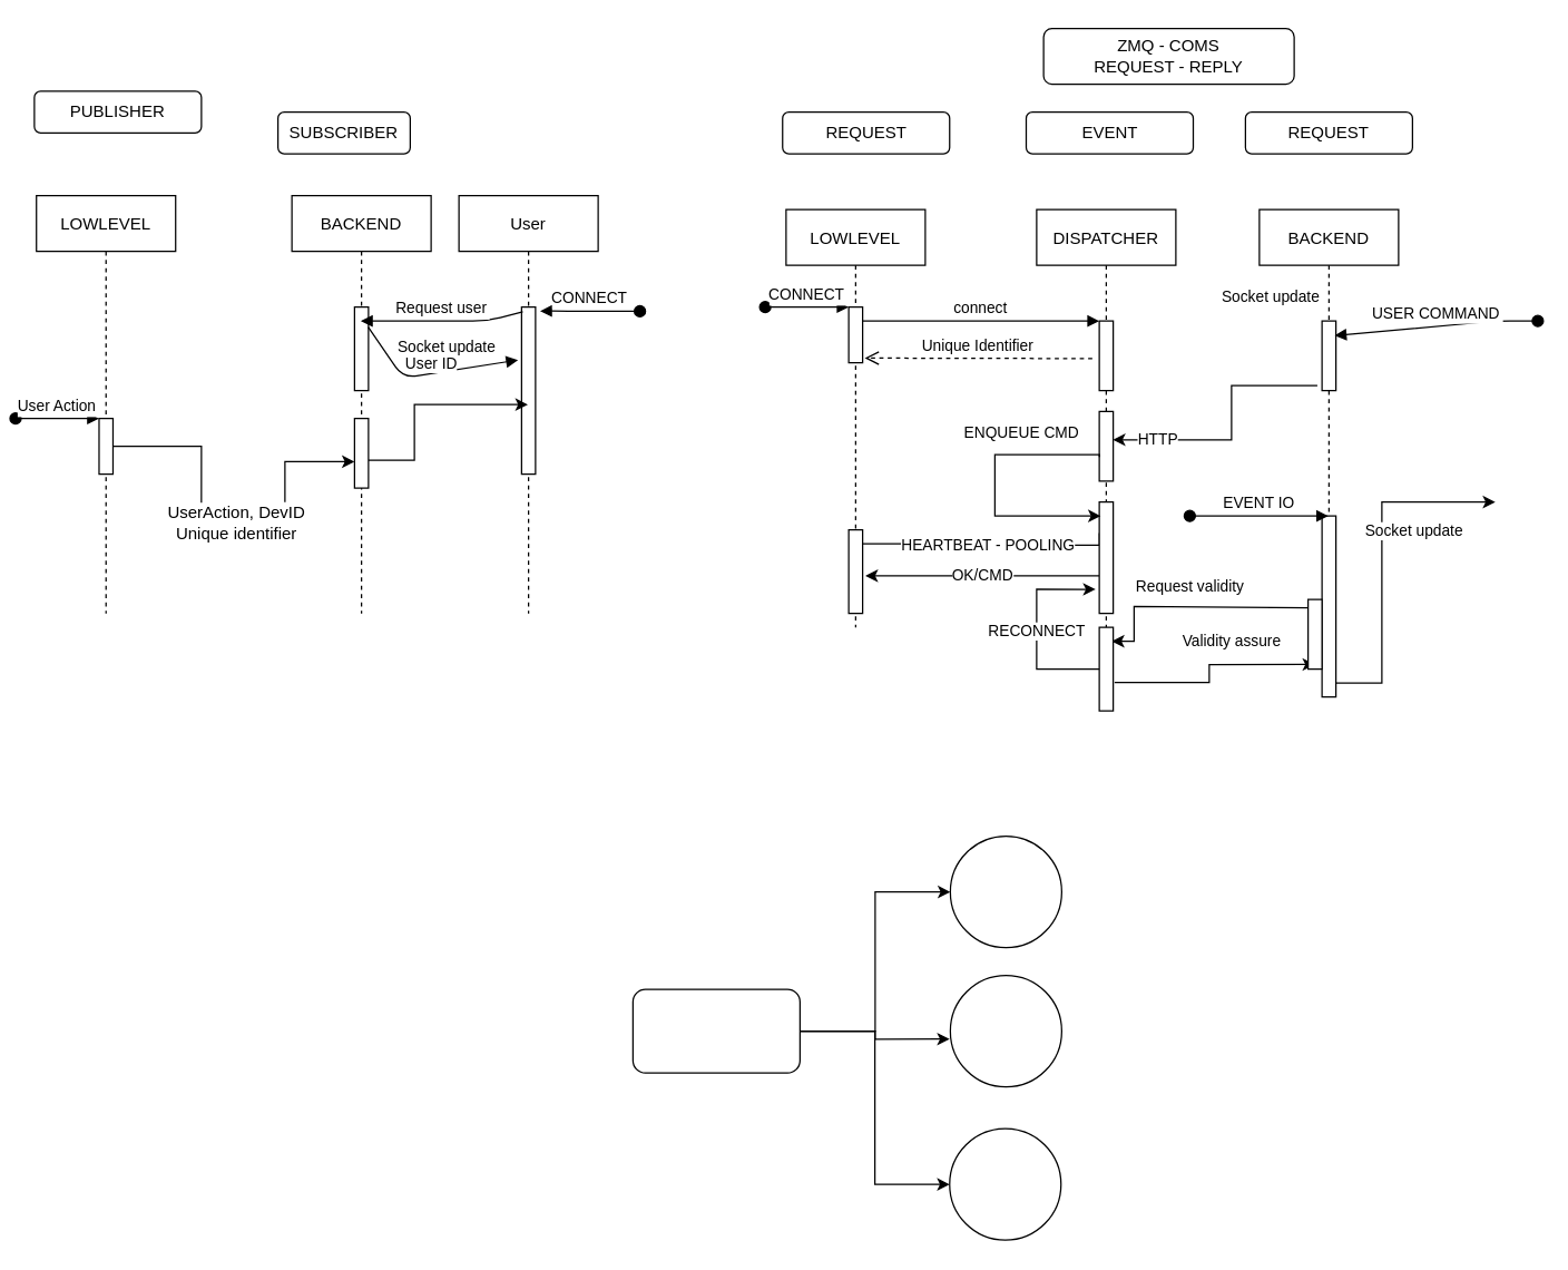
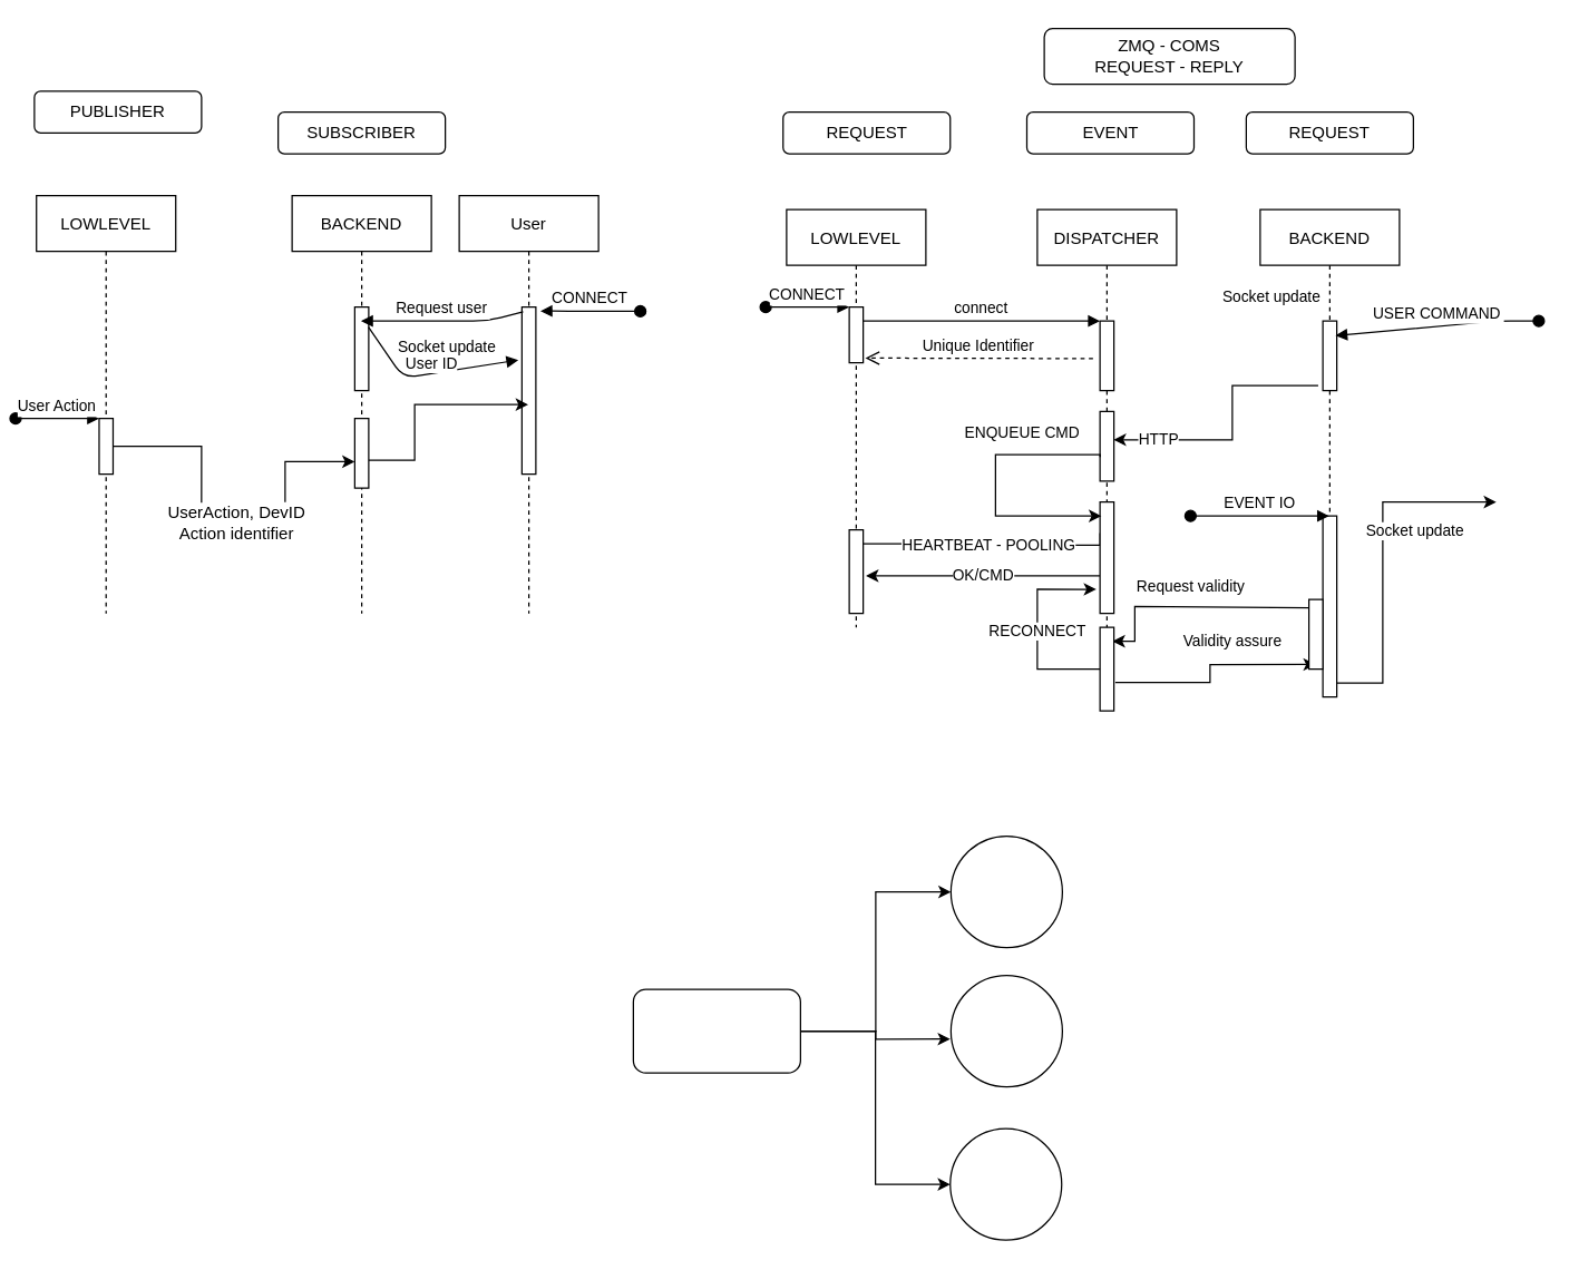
  <mxCell id="0" />
  <mxCell id="1" parent="0" />
  <mxCell id="2" value="LOWLEVEL" style="shape=umlLifeline;perimeter=lifelinePerimeter;container=1;collapsible=0;recursiveResize=0;rounded=0;shadow=0;strokeWidth=1;" parent="1" vertex="1"><mxGeometry x="21.48" y="140" width="100" height="300" as="geometry" /></mxCell>
  <mxCell id="3" value="" style="points=[];perimeter=orthogonalPerimeter;rounded=0;shadow=0;strokeWidth=1;" parent="2" vertex="1"><mxGeometry x="45" y="160" width="10" height="40" as="geometry" /></mxCell>
  <mxCell id="4" value="User Action" style="verticalAlign=bottom;startArrow=oval;endArrow=block;startSize=8;shadow=0;strokeWidth=1;" parent="2" target="3" edge="1"><mxGeometry relative="1" as="geometry"><mxPoint x="-15" y="160" as="sourcePoint" /></mxGeometry></mxCell>
  <mxCell id="5" value="BACKEND" style="shape=umlLifeline;perimeter=lifelinePerimeter;container=1;collapsible=0;recursiveResize=0;rounded=0;shadow=0;strokeWidth=1;" parent="1" vertex="1"><mxGeometry x="205" y="140" width="100" height="300" as="geometry" /></mxCell>
  <mxCell id="6" value="" style="points=[];perimeter=orthogonalPerimeter;rounded=0;shadow=0;strokeWidth=1;" parent="5" vertex="1"><mxGeometry x="45" y="80" width="10" height="60" as="geometry" /></mxCell>
  <mxCell id="7" value="User" style="shape=umlLifeline;perimeter=lifelinePerimeter;container=1;collapsible=0;recursiveResize=0;rounded=0;shadow=0;strokeWidth=1;" parent="1" vertex="1"><mxGeometry x="325" y="140" width="100" height="300" as="geometry" /></mxCell>
  <mxCell id="8" value="" style="points=[];perimeter=orthogonalPerimeter;rounded=0;shadow=0;strokeWidth=1;" parent="7" vertex="1"><mxGeometry x="45" y="80" width="10" height="120" as="geometry" /></mxCell>
  <mxCell id="9" value="Request user" style="verticalAlign=bottom;endArrow=block;shadow=0;strokeWidth=1;exitX=0.086;exitY=0.029;exitDx=0;exitDy=0;exitPerimeter=0;" parent="1" source="8" target="5" edge="1"><mxGeometry relative="1" as="geometry"><mxPoint x="215" y="260" as="sourcePoint" /><mxPoint x="385" y="260" as="targetPoint" /><Array as="points"><mxPoint x="345" y="230" /></Array></mxGeometry></mxCell>
  <mxCell id="10" value="CONNECT" style="verticalAlign=bottom;startArrow=oval;endArrow=block;startSize=8;shadow=0;strokeWidth=1;entryX=1.328;entryY=0.024;entryDx=0;entryDy=0;entryPerimeter=0;" parent="1" target="8" edge="1"><mxGeometry relative="1" as="geometry"><mxPoint x="455" y="223" as="sourcePoint" /><mxPoint x="475" y="210" as="targetPoint" /></mxGeometry></mxCell>
  <mxCell id="11" value="" style="verticalAlign=bottom;endArrow=block;shadow=0;strokeWidth=1;exitX=0.983;exitY=0.24;exitDx=0;exitDy=0;exitPerimeter=0;entryX=-0.259;entryY=0.317;entryDx=0;entryDy=0;entryPerimeter=0;" parent="1" source="6" target="8" edge="1"><mxGeometry relative="1" as="geometry"><mxPoint x="380.86" y="234.64" as="sourcePoint" /><mxPoint x="375" y="240" as="targetPoint" /><Array as="points"><mxPoint x="285" y="271" /></Array></mxGeometry></mxCell>
  <mxCell id="12" value="User ID" style="edgeLabel;html=1;align=center;verticalAlign=middle;resizable=0;points=[];" parent="11" vertex="1" connectable="0"><mxGeometry x="-0.148" y="-1" relative="1" as="geometry"><mxPoint x="10" y="-10" as="offset" /></mxGeometry></mxCell>
  <mxCell id="13" style="edgeStyle=orthogonalEdgeStyle;rounded=0;orthogonalLoop=1;jettySize=auto;html=1;startArrow=none;" parent="1" source="17" target="16" edge="1"><mxGeometry relative="1" as="geometry"><mxPoint x="122.59" y="300.45" as="targetPoint" /><Array as="points"><mxPoint x="200" y="331" /></Array></mxGeometry></mxCell>
  <mxCell id="14" value="" style="edgeStyle=orthogonalEdgeStyle;rounded=0;orthogonalLoop=1;jettySize=auto;html=1;" parent="1" source="16" target="7" edge="1"><mxGeometry relative="1" as="geometry"><Array as="points"><mxPoint x="293" y="330" /><mxPoint x="293" y="290" /></Array></mxGeometry></mxCell>
  <mxCell id="15" value="Socket update" style="edgeLabel;html=1;align=center;verticalAlign=middle;resizable=0;points=[];" parent="14" vertex="1" connectable="0"><mxGeometry x="-0.372" y="2" relative="1" as="geometry"><mxPoint x="24" y="-66" as="offset" /></mxGeometry></mxCell>
  <mxCell id="16" value="" style="points=[];perimeter=orthogonalPerimeter;rounded=0;shadow=0;strokeWidth=1;" parent="1" vertex="1"><mxGeometry x="250" y="300" width="10" height="50" as="geometry" /></mxCell>
- <mxCell id="17" value="UserAction, DevID&lt;br&gt;Unique identifier" style="text;html=1;align=center;verticalAlign=middle;resizable=0;points=[];autosize=1;strokeColor=none;" parent="1" vertex="1"><mxGeometry x="110" y="360" width="110" height="30" as="geometry" /></mxCell>
+ <mxCell id="17" value="UserAction, DevID&lt;br&gt;Action identifier" style="text;html=1;align=center;verticalAlign=middle;resizable=0;points=[];autosize=1;strokeColor=none;" parent="1" vertex="1"><mxGeometry x="110" y="360" width="110" height="30" as="geometry" /></mxCell>
  <mxCell id="18" value="" style="edgeStyle=orthogonalEdgeStyle;rounded=0;orthogonalLoop=1;jettySize=auto;html=1;entryX=0.259;entryY=0.015;entryDx=0;entryDy=0;entryPerimeter=0;endArrow=none;" parent="1" source="3" edge="1"><mxGeometry relative="1" as="geometry"><mxPoint x="76.48" y="320.034" as="sourcePoint" /><mxPoint x="139.97" y="360.45" as="targetPoint" /><Array as="points"><mxPoint x="139.48" y="320" /></Array></mxGeometry></mxCell>
  <mxCell id="19" value="PUBLISHER" style="rounded=1;whiteSpace=wrap;html=1;" parent="1" vertex="1"><mxGeometry x="20" y="65" width="120" height="30" as="geometry" /></mxCell>
- <mxCell id="20" value="SUBSCRIBER" style="rounded=1;whiteSpace=wrap;html=1;" parent="1" vertex="1"><mxGeometry x="195" y="80" width="95" height="30" as="geometry" /></mxCell>
+ <mxCell id="20" value="SUBSCRIBER" style="rounded=1;whiteSpace=wrap;html=1;" parent="1" vertex="1"><mxGeometry x="195" y="80" width="120" height="30" as="geometry" /></mxCell>
  <mxCell id="21" value="REQUEST" style="rounded=1;whiteSpace=wrap;html=1;" parent="1" vertex="1"><mxGeometry x="557.5" y="80" width="120" height="30" as="geometry" /></mxCell>
  <mxCell id="22" value="EVENT" style="rounded=1;whiteSpace=wrap;html=1;" parent="1" vertex="1"><mxGeometry x="732.5" y="80" width="120" height="30" as="geometry" /></mxCell>
  <mxCell id="23" value="ZMQ - COMS&lt;br&gt;REQUEST - REPLY" style="rounded=1;whiteSpace=wrap;html=1;" parent="1" vertex="1"><mxGeometry x="745" y="20" width="180" height="40" as="geometry" /></mxCell>
  <mxCell id="24" value="LOWLEVEL" style="shape=umlLifeline;perimeter=lifelinePerimeter;container=1;collapsible=0;recursiveResize=0;rounded=0;shadow=0;strokeWidth=1;" parent="1" vertex="1"><mxGeometry x="560" y="150" width="100" height="300" as="geometry" /></mxCell>
  <mxCell id="25" value="" style="points=[];perimeter=orthogonalPerimeter;rounded=0;shadow=0;strokeWidth=1;" parent="24" vertex="1"><mxGeometry x="45" y="70" width="10" height="40" as="geometry" /></mxCell>
  <mxCell id="26" value="CONNECT" style="verticalAlign=bottom;startArrow=oval;endArrow=block;startSize=8;shadow=0;strokeWidth=1;" parent="24" target="25" edge="1"><mxGeometry relative="1" as="geometry"><mxPoint x="-15" y="70" as="sourcePoint" /></mxGeometry></mxCell>
  <mxCell id="27" value="" style="points=[];perimeter=orthogonalPerimeter;rounded=0;shadow=0;strokeWidth=1;" parent="24" vertex="1"><mxGeometry x="45" y="230" width="10" height="60" as="geometry" /></mxCell>
  <mxCell id="28" value="DISPATCHER" style="shape=umlLifeline;perimeter=lifelinePerimeter;container=1;collapsible=0;recursiveResize=0;rounded=0;shadow=0;strokeWidth=1;" parent="1" vertex="1"><mxGeometry x="740" y="150" width="100" height="300" as="geometry" /></mxCell>
  <mxCell id="29" value="" style="points=[];perimeter=orthogonalPerimeter;rounded=0;shadow=0;strokeWidth=1;" parent="28" vertex="1"><mxGeometry x="45" y="80" width="10" height="50" as="geometry" /></mxCell>
  <mxCell id="30" value="" style="points=[];perimeter=orthogonalPerimeter;rounded=0;shadow=0;strokeWidth=1;" parent="28" vertex="1"><mxGeometry x="45" y="145" width="10" height="50" as="geometry" /></mxCell>
  <mxCell id="31" value="Unique Identifier" style="verticalAlign=bottom;endArrow=open;dashed=1;endSize=8;shadow=0;strokeWidth=1;entryX=1.155;entryY=0.916;entryDx=0;entryDy=0;entryPerimeter=0;" parent="1" target="25" edge="1"><mxGeometry relative="1" as="geometry"><mxPoint x="780" y="257" as="targetPoint" /><mxPoint x="780" y="257" as="sourcePoint" /></mxGeometry></mxCell>
  <mxCell id="32" value="connect" style="verticalAlign=bottom;endArrow=block;entryX=0;entryY=0;shadow=0;strokeWidth=1;" parent="1" source="25" target="29" edge="1"><mxGeometry relative="1" as="geometry"><mxPoint x="715" y="230" as="sourcePoint" /></mxGeometry></mxCell>
  <mxCell id="33" value="" style="edgeStyle=orthogonalEdgeStyle;rounded=0;orthogonalLoop=1;jettySize=auto;html=1;entryX=0.007;entryY=0.279;entryDx=0;entryDy=0;entryPerimeter=0;endArrow=none;" parent="1" source="27" target="36" edge="1"><mxGeometry relative="1" as="geometry"><mxPoint x="615" y="390.034" as="sourcePoint" /><mxPoint x="678.49" y="430.45" as="targetPoint" /><Array as="points"><mxPoint x="678" y="390" /><mxPoint x="678" y="391" /></Array></mxGeometry></mxCell>
  <mxCell id="34" value="HEARTBEAT - POOLING" style="edgeLabel;html=1;align=center;verticalAlign=middle;resizable=0;points=[];" parent="33" vertex="1" connectable="0"><mxGeometry x="-0.176" y="1" relative="1" as="geometry"><mxPoint x="16" as="offset" /></mxGeometry></mxCell>
  <mxCell id="35" value="OK/CMD" style="edgeStyle=orthogonalEdgeStyle;rounded=0;orthogonalLoop=1;jettySize=auto;html=1;" parent="1" source="36" edge="1"><mxGeometry relative="1" as="geometry"><mxPoint x="617" y="413" as="targetPoint" /><Array as="points"><mxPoint x="617" y="413" /></Array></mxGeometry></mxCell>
  <mxCell id="36" value="" style="points=[];perimeter=orthogonalPerimeter;rounded=0;shadow=0;strokeWidth=1;" parent="1" vertex="1"><mxGeometry x="785" y="360" width="10" height="80" as="geometry" /></mxCell>
  <mxCell id="37" value="BACKEND" style="shape=umlLifeline;perimeter=lifelinePerimeter;container=1;collapsible=0;recursiveResize=0;rounded=0;shadow=0;strokeWidth=1;" parent="1" vertex="1"><mxGeometry x="900" y="150" width="100" height="300" as="geometry" /></mxCell>
  <mxCell id="38" style="edgeStyle=orthogonalEdgeStyle;rounded=0;orthogonalLoop=1;jettySize=auto;html=1;entryX=0.9;entryY=0.167;entryDx=0;entryDy=0;entryPerimeter=0;exitX=0.052;exitY=0.119;exitDx=0;exitDy=0;exitPerimeter=0;" parent="1" source="46" target="45" edge="1"><mxGeometry relative="1" as="geometry"><Array as="points"><mxPoint x="810" y="435" /><mxPoint x="810" y="460" /></Array></mxGeometry></mxCell>
  <mxCell id="39" value="Request validity" style="edgeLabel;html=1;align=center;verticalAlign=middle;resizable=0;points=[];" parent="38" vertex="1" connectable="0"><mxGeometry x="0.109" y="-2" relative="1" as="geometry"><mxPoint x="6" y="-13" as="offset" /></mxGeometry></mxCell>
  <mxCell id="40" value="" style="edgeStyle=orthogonalEdgeStyle;rounded=0;orthogonalLoop=1;jettySize=auto;html=1;" parent="1" source="42" edge="1"><mxGeometry relative="1" as="geometry"><Array as="points"><mxPoint x="988" y="490" /><mxPoint x="988" y="360" /></Array><mxPoint x="1069.5" y="360" as="targetPoint" /></mxGeometry></mxCell>
  <mxCell id="41" value="Socket update" style="edgeLabel;html=1;align=center;verticalAlign=middle;resizable=0;points=[];" parent="40" vertex="1" connectable="0"><mxGeometry x="-0.372" y="2" relative="1" as="geometry"><mxPoint x="24" y="-66" as="offset" /></mxGeometry></mxCell>
  <mxCell id="42" value="" style="points=[];perimeter=orthogonalPerimeter;rounded=0;shadow=0;strokeWidth=1;" parent="1" vertex="1"><mxGeometry x="945" y="370" width="10" height="130" as="geometry" /></mxCell>
  <mxCell id="43" style="edgeStyle=orthogonalEdgeStyle;rounded=0;orthogonalLoop=1;jettySize=auto;html=1;entryX=0.5;entryY=0.933;entryDx=0;entryDy=0;entryPerimeter=0;exitX=1.1;exitY=0.66;exitDx=0;exitDy=0;exitPerimeter=0;" parent="1" source="45" target="46" edge="1"><mxGeometry relative="1" as="geometry"><Array as="points"><mxPoint x="864" y="490" /><mxPoint x="864" y="477" /></Array><mxPoint x="759.48" y="490" as="sourcePoint" /><mxPoint x="900" y="476.65" as="targetPoint" /></mxGeometry></mxCell>
  <mxCell id="44" value="Validity assure" style="edgeLabel;html=1;align=center;verticalAlign=middle;resizable=0;points=[];" parent="43" vertex="1" connectable="0"><mxGeometry x="0.036" y="3" relative="1" as="geometry"><mxPoint x="15" y="-14" as="offset" /></mxGeometry></mxCell>
  <mxCell id="45" value="" style="points=[];perimeter=orthogonalPerimeter;rounded=0;shadow=0;strokeWidth=1;" parent="1" vertex="1"><mxGeometry x="785" y="450" width="10" height="60" as="geometry" /></mxCell>
  <mxCell id="46" value="" style="points=[];perimeter=orthogonalPerimeter;rounded=0;shadow=0;strokeWidth=1;" parent="1" vertex="1"><mxGeometry x="935" y="430" width="10" height="50" as="geometry" /></mxCell>
  <mxCell id="47" value="EVENT IO" style="verticalAlign=bottom;startArrow=oval;endArrow=block;startSize=8;shadow=0;strokeWidth=1;" parent="1" edge="1"><mxGeometry relative="1" as="geometry"><mxPoint x="850" y="370" as="sourcePoint" /><mxPoint x="949.5" y="370" as="targetPoint" /><Array as="points"><mxPoint x="890" y="370" /></Array></mxGeometry></mxCell>
  <mxCell id="48" value="REQUEST" style="rounded=1;whiteSpace=wrap;html=1;" parent="1" vertex="1"><mxGeometry x="890" y="80" width="120" height="30" as="geometry" /></mxCell>
  <mxCell id="49" value="RECONNECT" style="edgeStyle=orthogonalEdgeStyle;rounded=0;orthogonalLoop=1;jettySize=auto;html=1;entryX=-0.266;entryY=0.784;entryDx=0;entryDy=0;entryPerimeter=0;" parent="1" target="36" edge="1"><mxGeometry relative="1" as="geometry"><mxPoint x="785" y="479.996" as="sourcePoint" /><mxPoint x="617" y="480.03" as="targetPoint" /><Array as="points"><mxPoint x="740" y="480" /><mxPoint x="740" y="423" /><mxPoint x="782" y="423" /></Array></mxGeometry></mxCell>
  <mxCell id="50" value="" style="points=[];perimeter=orthogonalPerimeter;rounded=0;shadow=0;strokeWidth=1;" parent="1" vertex="1"><mxGeometry x="945" y="230" width="10" height="50" as="geometry" /></mxCell>
  <mxCell id="51" value="USER COMMAND" style="verticalAlign=bottom;startArrow=oval;endArrow=block;startSize=8;shadow=0;strokeWidth=1;entryX=0.907;entryY=0.21;entryDx=0;entryDy=0;entryPerimeter=0;" parent="1" target="50" edge="1"><mxGeometry relative="1" as="geometry"><mxPoint x="1100" y="230" as="sourcePoint" /><mxPoint x="1129.5" y="230" as="targetPoint" /><Array as="points"><mxPoint x="1070" y="230" /></Array></mxGeometry></mxCell>
  <mxCell id="52" value="" style="edgeStyle=orthogonalEdgeStyle;rounded=0;orthogonalLoop=1;jettySize=auto;html=1;exitX=-0.334;exitY=0.927;exitDx=0;exitDy=0;exitPerimeter=0;entryX=0.976;entryY=0.406;entryDx=0;entryDy=0;entryPerimeter=0;" parent="1" source="50" target="30" edge="1"><mxGeometry relative="1" as="geometry"><Array as="points"><mxPoint x="880" y="276" /><mxPoint x="880" y="315" /></Array><mxPoint x="965" y="440" as="sourcePoint" /><mxPoint x="800" y="330" as="targetPoint" /></mxGeometry></mxCell>
  <mxCell id="53" value="Socket update" style="edgeLabel;html=1;align=center;verticalAlign=middle;resizable=0;points=[];" parent="52" vertex="1" connectable="0"><mxGeometry x="-0.372" y="2" relative="1" as="geometry"><mxPoint x="24" y="-66" as="offset" /></mxGeometry></mxCell>
  <mxCell id="54" value="HTTP" style="edgeLabel;html=1;align=center;verticalAlign=middle;resizable=0;points=[];" parent="52" vertex="1" connectable="0"><mxGeometry x="0.658" y="-1" relative="1" as="geometry"><mxPoint as="offset" /></mxGeometry></mxCell>
  <mxCell id="55" value="ENQUEUE CMD" style="edgeStyle=orthogonalEdgeStyle;rounded=0;orthogonalLoop=1;jettySize=auto;html=1;exitX=0.01;exitY=0.654;exitDx=0;exitDy=0;exitPerimeter=0;" parent="1" source="30" edge="1"><mxGeometry x="-0.412" y="-16" relative="1" as="geometry"><mxPoint x="780" y="326" as="sourcePoint" /><mxPoint x="786" y="370" as="targetPoint" /><Array as="points"><mxPoint x="785" y="326" /><mxPoint x="710" y="326" /><mxPoint x="710" y="370" /><mxPoint x="786" y="370" /></Array><mxPoint as="offset" /></mxGeometry></mxCell>
  <mxCell id="56" value="" style="ellipse;whiteSpace=wrap;html=1;aspect=fixed;" vertex="1" parent="1"><mxGeometry x="678" y="600" width="80" height="80" as="geometry" /></mxCell>
  <mxCell id="57" value="" style="ellipse;whiteSpace=wrap;html=1;aspect=fixed;" vertex="1" parent="1"><mxGeometry x="678" y="700" width="80" height="80" as="geometry" /></mxCell>
  <mxCell id="58" value="" style="ellipse;whiteSpace=wrap;html=1;aspect=fixed;" vertex="1" parent="1"><mxGeometry x="677.5" y="810" width="80" height="80" as="geometry" /></mxCell>
  <mxCell id="59" style="edgeStyle=orthogonalEdgeStyle;rounded=0;orthogonalLoop=1;jettySize=auto;html=1;entryX=0;entryY=0.5;entryDx=0;entryDy=0;" edge="1" parent="1" source="62" target="56"><mxGeometry relative="1" as="geometry" /></mxCell>
  <mxCell id="60" style="edgeStyle=orthogonalEdgeStyle;rounded=0;orthogonalLoop=1;jettySize=auto;html=1;entryX=-0.006;entryY=0.571;entryDx=0;entryDy=0;entryPerimeter=0;" edge="1" parent="1" source="62" target="57"><mxGeometry relative="1" as="geometry" /></mxCell>
  <mxCell id="61" style="edgeStyle=orthogonalEdgeStyle;rounded=0;orthogonalLoop=1;jettySize=auto;html=1;entryX=0;entryY=0.5;entryDx=0;entryDy=0;" edge="1" parent="1" source="62" target="58"><mxGeometry relative="1" as="geometry" /></mxCell>
  <mxCell id="62" value="" style="rounded=1;whiteSpace=wrap;html=1;" vertex="1" parent="1"><mxGeometry x="450" y="710" width="120" height="60" as="geometry" /></mxCell>
